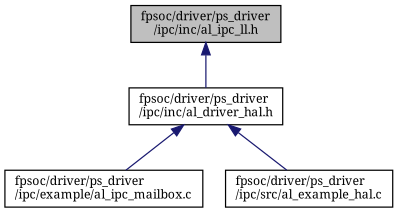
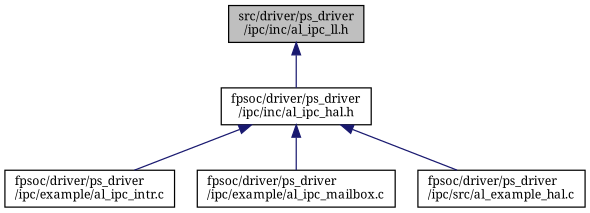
  digraph {
    fontname="Noto Serif"
    node [color=black fillcolor=white fontname="Noto Serif" fontsize=10 shape=record style=filled]
    edge [color=midnightblue dir=back fontname="Noto Serif" fontsize=10 labelfontname=Helvetica labelfontsize=10 style=solid]
-   n1 [fillcolor=grey75 fontcolor=black height=0.2 label="fpsoc/driver/ps_driver\l/ipc/inc/al_ipc_ll.h" width=0.4]
-   n2 [height=0.2 label="fpsoc/driver/ps_driver\l/ipc/inc/al_driver_hal.h" width=0.4]
+   n1 [fillcolor=grey75 fontcolor=black height=0.2 label="src/driver/ps_driver\l/ipc/inc/al_ipc_ll.h" width=0.4]
+   n2 [height=0.2 label="fpsoc/driver/ps_driver\l/ipc/inc/al_ipc_hal.h" width=0.4]
+   n3 [height=0.2 label="fpsoc/driver/ps_driver\l/ipc/example/al_ipc_intr.c" width=0.4]
    n4 [height=0.2 label="fpsoc/driver/ps_driver\l/ipc/example/al_ipc_mailbox.c" width=0.4]
    n5 [height=0.2 label="fpsoc/driver/ps_driver\l/ipc/src/al_example_hal.c" width=0.4]
    n1 -> n2
+   n2 -> n3
    n2 -> n4
    n2 -> n5
  }
